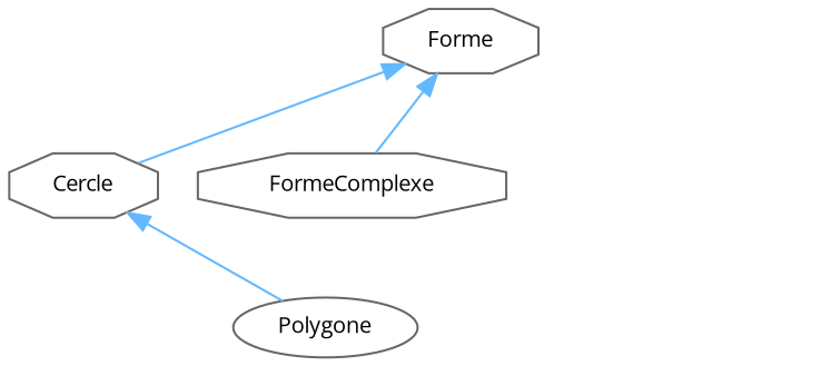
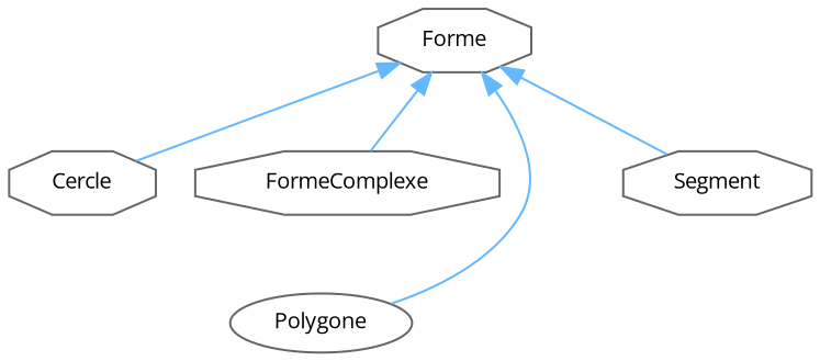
  digraph {
    fontname="Open Sans"
    rankdir=TB
    node [color=grey40 fillcolor=white fontname="Open Sans" fontsize=10 shape=octagon style=filled]
    edge [color=steelblue1 dir=back fontname="Open Sans" fontsize=10 labelfontname=Helvetica labelfontsize=10 style=solid]
    n1 [height=0.2 label=Forme width=0.4]
    n2 [height=0.2 label=Cercle width=0.4]
    n3 [height=0.2 label=FormeComplexe width=0.4]
    n4 [height=0.2 label=Polygone shape=ellipse width=0.4]
+   n5 [height=0.2 label=Segment width=0.4]
    n1 -> n2
    n1 -> n3
-   n2 -> n4
+   n1 -> n4
+   n1 -> n5
  }
